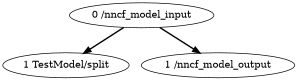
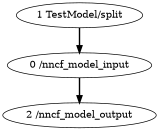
  strict digraph {
    edge [style=bold]
    "0 /nncf_model_input" [type=nncf_model_input]
    "1 TestModel/split" [scope=TestModel type=split]
-   "2 /nncf_model_output" [type=nncf_model_output label="1 /nncf_model_output"]
-   "0 /nncf_model_input" -> "1 TestModel/split"
+   "2 /nncf_model_output" [type=nncf_model_output]
+   "1 TestModel/split" -> "0 /nncf_model_input"
    "0 /nncf_model_input" -> "2 /nncf_model_output"
  }
